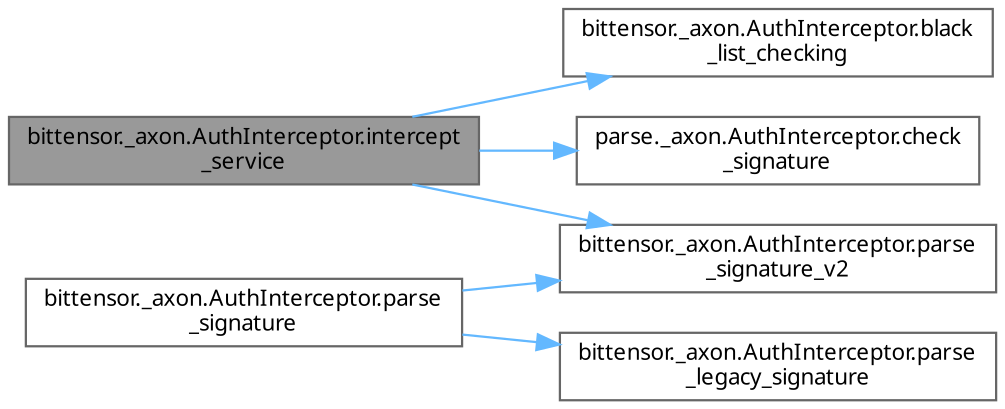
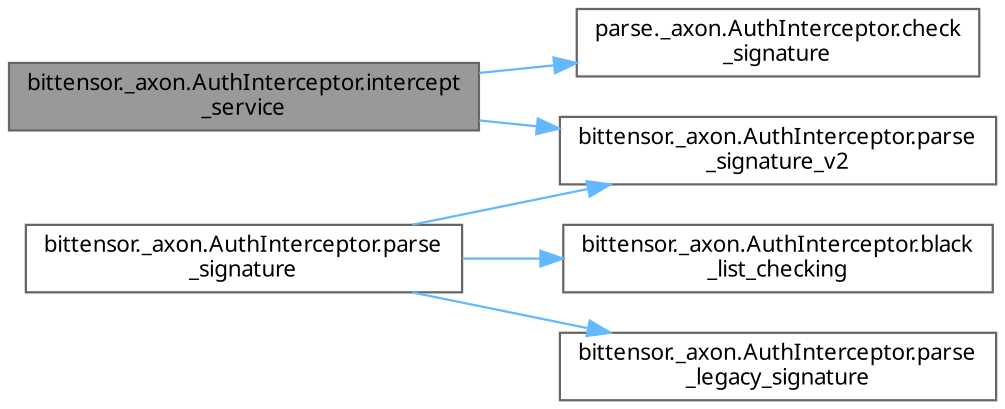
  digraph {
    fontname="Noto Sans"
    rankdir=LR
    node [color=grey40 fillcolor=white fontname="Noto Sans" fontsize=10 shape=box style=filled]
    edge [color=steelblue1 fontname="Noto Sans" fontsize=10 labelfontname=Helvetica labelfontsize=10 style=solid]
    n1 [color=gray40 fillcolor=grey60 fontcolor=black height=0.2 label="bittensor._axon.AuthInterceptor.intercept\l_service" width=0.4]
    n2 [height=0.2 label="bittensor._axon.AuthInterceptor.black\l_list_checking" width=0.4]
    n3 [height=0.2 label="parse._axon.AuthInterceptor.check\l_signature" width=0.4]
    n4 [height=0.2 label="bittensor._axon.AuthInterceptor.parse\l_signature_v2" width=0.4]
    n5 [height=0.2 label="bittensor._axon.AuthInterceptor.parse\l_signature" width=0.4]
    n6 [height=0.2 label="bittensor._axon.AuthInterceptor.parse\l_legacy_signature" width=0.4]
-   n1 -> n2
+   n5 -> n2
    n1 -> n3
    n1 -> n4
    n5 -> n4
    n5 -> n6
  }
